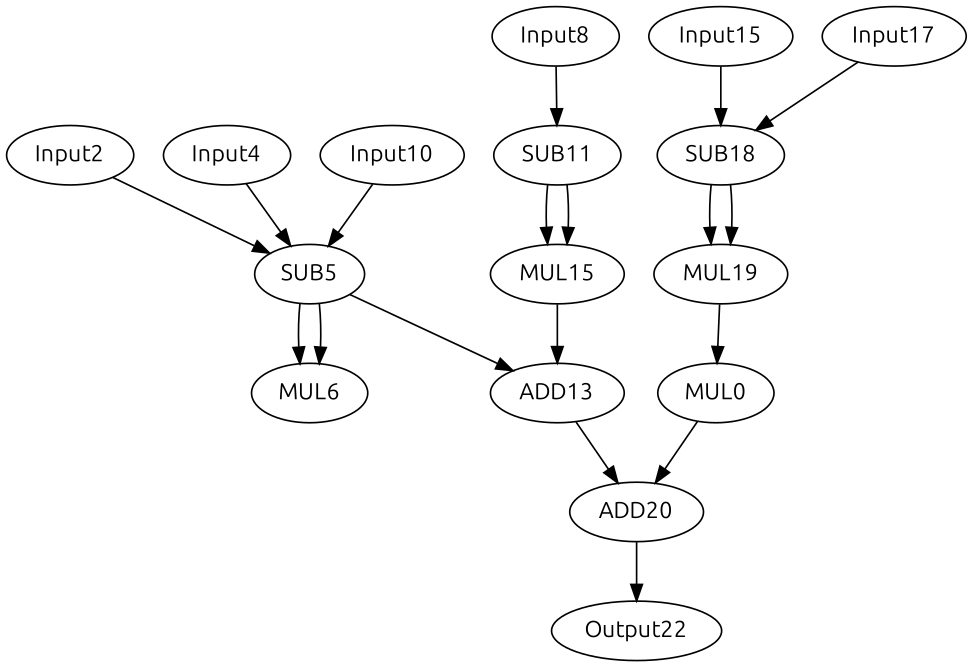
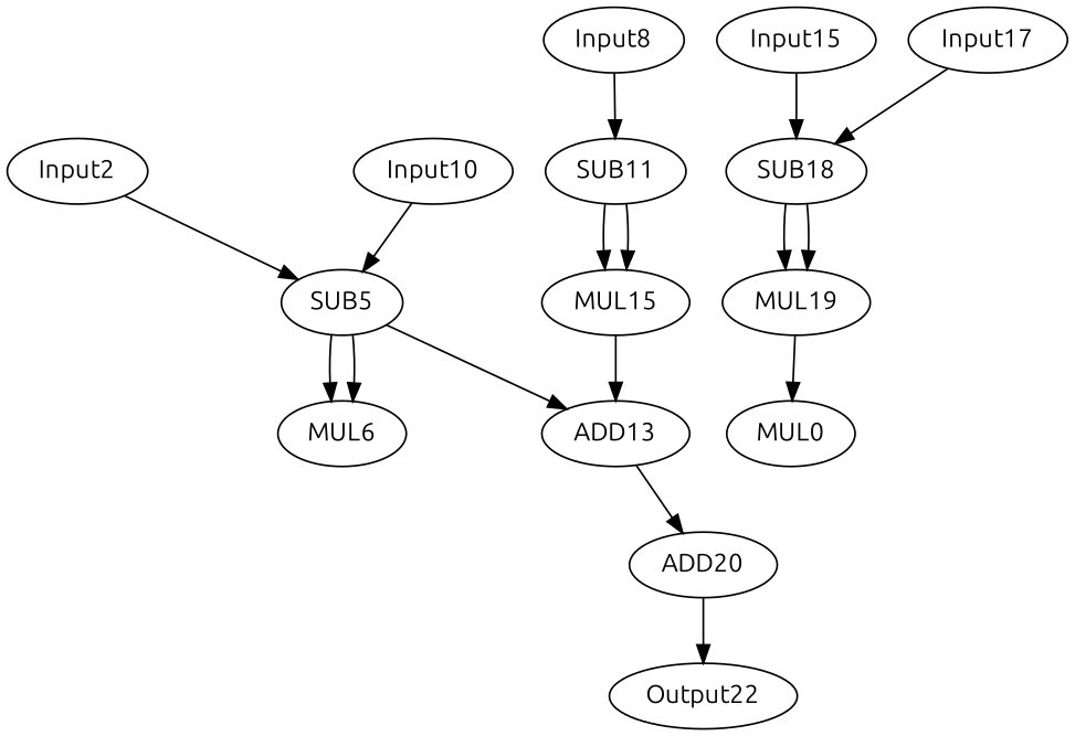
  digraph {
    fontname=Ubuntu
    node [fontname=Ubuntu opcode=input]
    edge [fontname=Ubuntu operand=0]
    n1 [label=MUL0 opcode=pass]
    ADD20 [opcode=add]
    Output22 [opcode=output]
    SUB5 [opcode=sub]
    Input2
    MUL6 [opcode=mul]
    ADD13 [opcode=add]
-   Input4
    SUB11 [opcode=sub]
    Input8
    n11 [label=MUL15 opcode=mul]
    Input10
    SUB18 [opcode=sub]
    Input15
    MUL19 [opcode=mul]
    Input17
-   n1 -> ADD20 [operand=1]
    ADD20 -> Output22
    SUB5 -> MUL6
    SUB5 -> MUL6 [operand=1]
    SUB5 -> ADD13 [operand=1]
    Input2 -> SUB5
    ADD13 -> ADD20
-   Input4 -> SUB5 [operand=1]
    SUB11 -> n11
    SUB11 -> n11 [operand=1]
    Input8 -> SUB11
    n11 -> ADD13
    Input10 -> SUB5 [operand=1]
    SUB18 -> MUL19
    SUB18 -> MUL19 [operand=1]
    Input15 -> SUB18
    MUL19 -> n1
    Input17 -> SUB18 [operand=1]
  }
